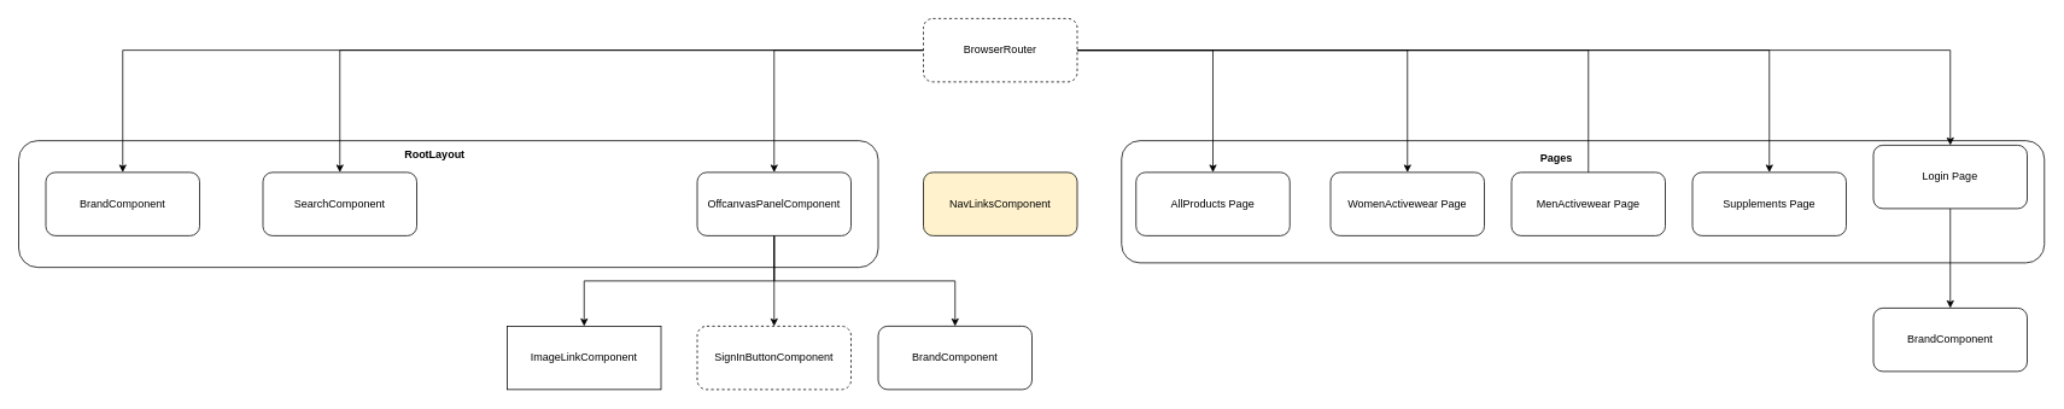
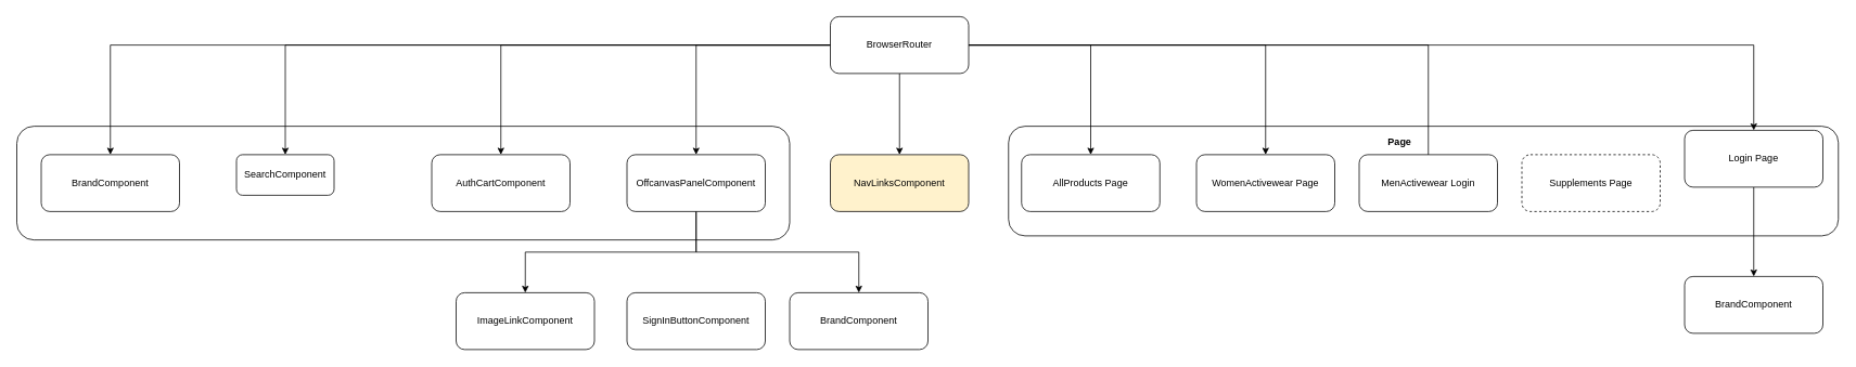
  <mxCell id="0" />
  <mxCell id="1" parent="0" />
  <mxCell id="2" value="" style="rounded=1;whiteSpace=wrap;html=1;" vertex="1" parent="1"><mxGeometry x="1239" y="155" width="1020" height="135" as="geometry" /></mxCell>
  <mxCell id="3" value="" style="rounded=1;whiteSpace=wrap;html=1;" vertex="1" parent="1"><mxGeometry x="20" y="155" width="950" height="140" as="geometry" /></mxCell>
  <mxCell id="4" style="edgeStyle=orthogonalEdgeStyle;rounded=0;orthogonalLoop=1;jettySize=auto;html=1;" edge="1" parent="1" source="14" target="15"><mxGeometry relative="1" as="geometry" /></mxCell>
  <mxCell id="5" style="edgeStyle=orthogonalEdgeStyle;rounded=0;orthogonalLoop=1;jettySize=auto;html=1;exitX=0;exitY=0.5;exitDx=0;exitDy=0;" edge="1" parent="1" source="14" target="16"><mxGeometry relative="1" as="geometry" /></mxCell>
+ <mxCell id="6" style="edgeStyle=orthogonalEdgeStyle;rounded=0;orthogonalLoop=1;jettySize=auto;html=1;exitX=0;exitY=0.5;exitDx=0;exitDy=0;" edge="1" parent="1" source="14" target="17"><mxGeometry relative="1" as="geometry" /></mxCell>
  <mxCell id="7" style="edgeStyle=orthogonalEdgeStyle;rounded=0;orthogonalLoop=1;jettySize=auto;html=1;" edge="1" parent="1" source="14" target="20"><mxGeometry relative="1" as="geometry" /></mxCell>
+ <mxCell id="8" style="edgeStyle=orthogonalEdgeStyle;rounded=0;orthogonalLoop=1;jettySize=auto;html=1;entryX=0.5;entryY=0;entryDx=0;entryDy=0;" edge="1" parent="1" source="14" target="21"><mxGeometry relative="1" as="geometry" /></mxCell>
  <mxCell id="9" style="edgeStyle=orthogonalEdgeStyle;rounded=0;orthogonalLoop=1;jettySize=auto;html=1;" edge="1" parent="1" source="14" target="23"><mxGeometry relative="1" as="geometry" /></mxCell>
  <mxCell id="10" style="edgeStyle=orthogonalEdgeStyle;rounded=0;orthogonalLoop=1;jettySize=auto;html=1;" edge="1" parent="1" source="14" target="24"><mxGeometry relative="1" as="geometry" /></mxCell>
  <mxCell id="11" style="edgeStyle=orthogonalEdgeStyle;rounded=0;orthogonalLoop=1;jettySize=auto;html=1;endArrow=none;" edge="1" parent="1" source="14" target="25"><mxGeometry relative="1" as="geometry" /></mxCell>
- <mxCell id="12" style="edgeStyle=orthogonalEdgeStyle;rounded=0;orthogonalLoop=1;jettySize=auto;html=1;" edge="1" parent="1" source="14" target="26"><mxGeometry relative="1" as="geometry" /></mxCell>
  <mxCell id="13" style="edgeStyle=orthogonalEdgeStyle;rounded=0;orthogonalLoop=1;jettySize=auto;html=1;" edge="1" parent="1" source="14" target="28"><mxGeometry relative="1" as="geometry" /></mxCell>
- <mxCell id="14" value="BrowserRouter" style="rounded=1;whiteSpace=wrap;html=1;dashed=1;" vertex="1" parent="1"><mxGeometry x="1020" y="20" width="170" height="70" as="geometry" /></mxCell>
+ <mxCell id="14" value="BrowserRouter" style="rounded=1;whiteSpace=wrap;html=1;" vertex="1" parent="1"><mxGeometry x="1020" y="20" width="170" height="70" as="geometry" /></mxCell>
  <mxCell id="15" value="BrandComponent" style="rounded=1;whiteSpace=wrap;html=1;" vertex="1" parent="1"><mxGeometry x="50" y="190" width="170" height="70" as="geometry" /></mxCell>
- <mxCell id="16" value="SearchComponent" style="rounded=1;whiteSpace=wrap;html=1;" vertex="1" parent="1"><mxGeometry x="290" y="190" width="170" height="70" as="geometry" /></mxCell>
- <mxCell id="18" style="edgeStyle=orthogonalEdgeStyle;rounded=0;orthogonalLoop=1;jettySize=auto;html=1;exitX=0.5;exitY=1;exitDx=0;exitDy=0;entryX=0.5;entryY=0;entryDx=0;entryDy=0;" edge="1" parent="1" source="20" target="30"><mxGeometry relative="1" as="geometry" /></mxCell>
+ <mxCell id="16" value="SearchComponent" style="rounded=1;whiteSpace=wrap;html=1;" vertex="1" parent="1"><mxGeometry x="290" y="190" width="120" height="50" as="geometry" /></mxCell>
+ <mxCell id="17" value="AuthCartComponent" style="rounded=1;whiteSpace=wrap;html=1;" vertex="1" parent="1"><mxGeometry x="530" y="190" width="170" height="70" as="geometry" /></mxCell>
  <mxCell id="19" style="edgeStyle=orthogonalEdgeStyle;rounded=0;orthogonalLoop=1;jettySize=auto;html=1;exitX=0.5;exitY=1;exitDx=0;exitDy=0;entryX=0.5;entryY=0;entryDx=0;entryDy=0;" edge="1" parent="1" source="20" target="31"><mxGeometry relative="1" as="geometry" /></mxCell>
  <mxCell id="20" value="OffcanvasPanelComponent" style="rounded=1;whiteSpace=wrap;html=1;" vertex="1" parent="1"><mxGeometry x="770" y="190" width="170" height="70" as="geometry" /></mxCell>
  <mxCell id="21" value="NavLinksComponent" style="rounded=1;whiteSpace=wrap;html=1;fillColor=#fff2cc;" vertex="1" parent="1"><mxGeometry x="1020" y="190" width="170" height="70" as="geometry" /></mxCell>
- <mxCell id="22" value="RootLayout" style="text;html=1;align=center;verticalAlign=middle;whiteSpace=wrap;rounded=0;fontStyle=1" vertex="1" parent="1"><mxGeometry x="450" y="155" width="60" height="30" as="geometry" /></mxCell>
  <mxCell id="23" value="AllProducts Page" style="rounded=1;whiteSpace=wrap;html=1;" vertex="1" parent="1"><mxGeometry x="1255" y="190" width="170" height="70" as="geometry" /></mxCell>
  <mxCell id="24" value="WomenActivewear Page" style="rounded=1;whiteSpace=wrap;html=1;" vertex="1" parent="1"><mxGeometry x="1470" y="190" width="170" height="70" as="geometry" /></mxCell>
- <mxCell id="25" value="MenActivewear Page" style="rounded=1;whiteSpace=wrap;html=1;" vertex="1" parent="1"><mxGeometry x="1670" y="190" width="170" height="70" as="geometry" /></mxCell>
- <mxCell id="26" value="Supplements Page" style="rounded=1;whiteSpace=wrap;html=1;" vertex="1" parent="1"><mxGeometry x="1870" y="190" width="170" height="70" as="geometry" /></mxCell>
+ <mxCell id="25" value="MenActivewear Login" style="rounded=1;whiteSpace=wrap;html=1;" vertex="1" parent="1"><mxGeometry x="1670" y="190" width="170" height="70" as="geometry" /></mxCell>
+ <mxCell id="26" value="Supplements Page" style="rounded=1;whiteSpace=wrap;html=1;dashed=1;" vertex="1" parent="1"><mxGeometry x="1870" y="190" width="170" height="70" as="geometry" /></mxCell>
  <mxCell id="27" style="edgeStyle=orthogonalEdgeStyle;rounded=0;orthogonalLoop=1;jettySize=auto;html=1;entryX=0.5;entryY=0;entryDx=0;entryDy=0;" edge="1" parent="1" source="28" target="34"><mxGeometry relative="1" as="geometry" /></mxCell>
  <mxCell id="28" value="Login Page" style="rounded=1;whiteSpace=wrap;html=1;" vertex="1" parent="1"><mxGeometry x="2070" y="160" width="170" height="70" as="geometry" /></mxCell>
- <mxCell id="29" value="ImageLinkComponent" style="whiteSpace=wrap;html=1;rounded=0;" vertex="1" parent="1"><mxGeometry x="560" y="360" width="170" height="70" as="geometry" /></mxCell>
- <mxCell id="30" value="SignInButtonComponent" style="rounded=1;whiteSpace=wrap;html=1;dashed=1;" vertex="1" parent="1"><mxGeometry x="770" y="360" width="170" height="70" as="geometry" /></mxCell>
+ <mxCell id="29" value="ImageLinkComponent" style="rounded=1;whiteSpace=wrap;html=1;" vertex="1" parent="1"><mxGeometry x="560" y="360" width="170" height="70" as="geometry" /></mxCell>
+ <mxCell id="30" value="SignInButtonComponent" style="rounded=1;whiteSpace=wrap;html=1;" vertex="1" parent="1"><mxGeometry x="770" y="360" width="170" height="70" as="geometry" /></mxCell>
  <mxCell id="31" value="BrandComponent" style="rounded=1;whiteSpace=wrap;html=1;" vertex="1" parent="1"><mxGeometry x="970" y="360" width="170" height="70" as="geometry" /></mxCell>
  <mxCell id="32" style="edgeStyle=orthogonalEdgeStyle;rounded=0;orthogonalLoop=1;jettySize=auto;html=1;exitX=0.5;exitY=1;exitDx=0;exitDy=0;" edge="1" parent="1" source="20" target="29"><mxGeometry relative="1" as="geometry" /></mxCell>
- <mxCell id="33" value="&lt;b&gt;Pages&lt;/b&gt;" style="text;html=1;align=center;verticalAlign=middle;whiteSpace=wrap;rounded=0;" vertex="1" parent="1"><mxGeometry x="1690" y="160" width="60" height="30" as="geometry" /></mxCell>
+ <mxCell id="33" value="&lt;b&gt;Page&lt;/b&gt;" style="text;html=1;align=center;verticalAlign=middle;whiteSpace=wrap;rounded=0;" vertex="1" parent="1"><mxGeometry x="1690" y="160" width="60" height="30" as="geometry" /></mxCell>
  <mxCell id="34" value="BrandComponent" style="rounded=1;whiteSpace=wrap;html=1;" vertex="1" parent="1"><mxGeometry x="2070" y="340" width="170" height="70" as="geometry" /></mxCell>
